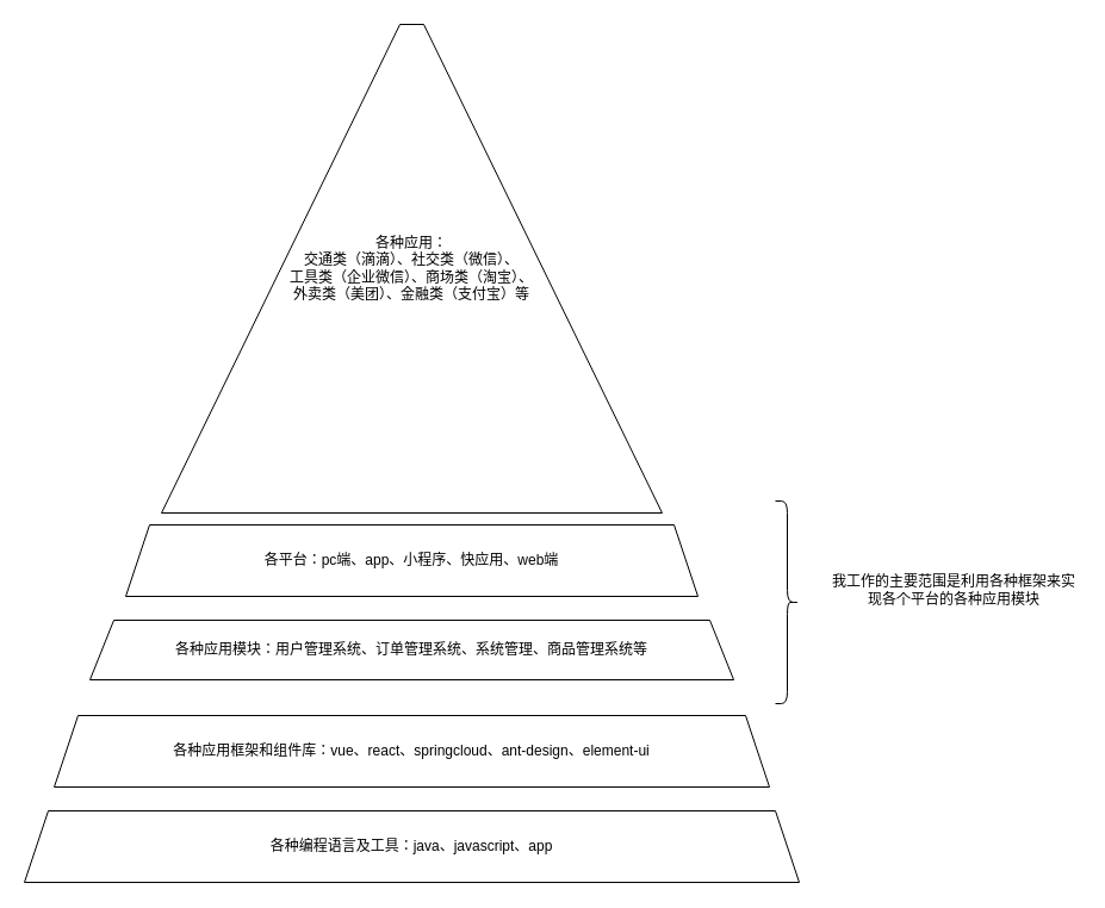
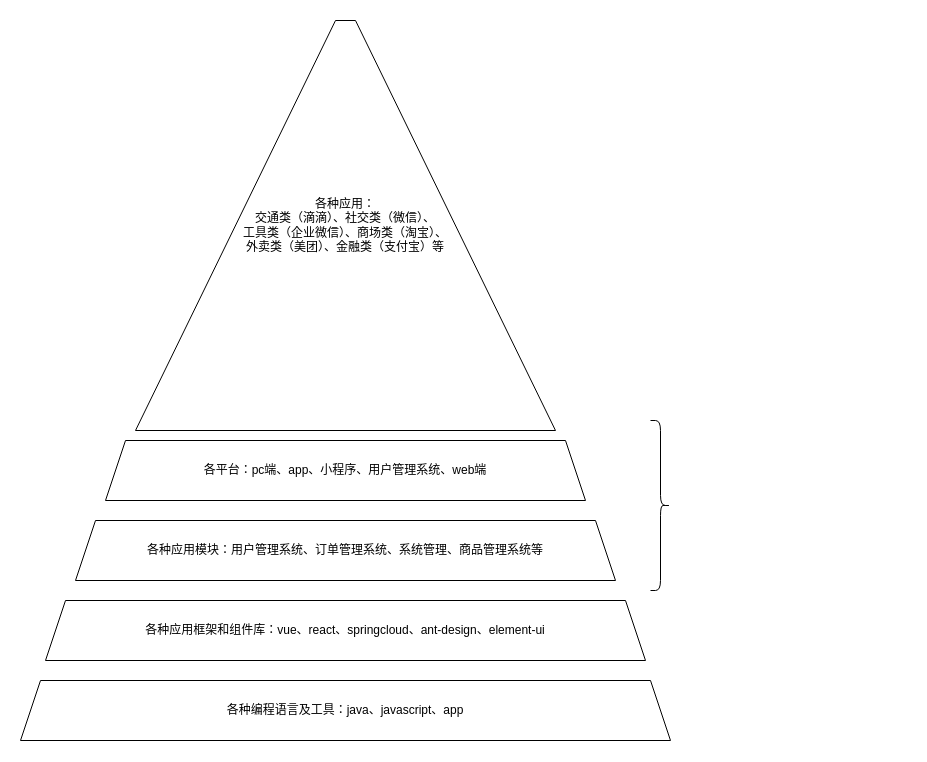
  <mxCell id="0" />
  <mxCell id="1" parent="0" />
  <mxCell id="2" value="各种编程语言及工具：java、javascript、app" style="shape=trapezoid;perimeter=trapezoidPerimeter;whiteSpace=wrap;html=1;fixedSize=1;" vertex="1" parent="1"><mxGeometry x="20" y="680" width="650" height="60" as="geometry" /></mxCell>
  <mxCell id="3" value="各种应用框架和组件库：vue、react、springcloud、ant-design、element-ui" style="shape=trapezoid;perimeter=trapezoidPerimeter;whiteSpace=wrap;html=1;fixedSize=1;" vertex="1" parent="1"><mxGeometry x="45" y="600" width="600" height="60" as="geometry" /></mxCell>
- <mxCell id="4" value="各种应用模块：用户管理系统、订单管理系统、系统管理、商品管理系统等" style="shape=trapezoid;perimeter=trapezoidPerimeter;whiteSpace=wrap;html=1;fixedSize=1;" vertex="1" parent="1"><mxGeometry x="75" y="520" width="540" height="50" as="geometry" /></mxCell>
- <mxCell id="5" value="各平台：pc端、app、小程序、快应用、web端" style="shape=trapezoid;perimeter=trapezoidPerimeter;whiteSpace=wrap;html=1;fixedSize=1;" vertex="1" parent="1"><mxGeometry x="105" y="440" width="480" height="60" as="geometry" /></mxCell>
+ <mxCell id="4" value="各种应用模块：用户管理系统、订单管理系统、系统管理、商品管理系统等" style="shape=trapezoid;perimeter=trapezoidPerimeter;whiteSpace=wrap;html=1;fixedSize=1;" vertex="1" parent="1"><mxGeometry x="75" y="520" width="540" height="60" as="geometry" /></mxCell>
+ <mxCell id="5" value="各平台：pc端、app、小程序、用户管理系统、web端" style="shape=trapezoid;perimeter=trapezoidPerimeter;whiteSpace=wrap;html=1;fixedSize=1;" vertex="1" parent="1"><mxGeometry x="105" y="440" width="480" height="60" as="geometry" /></mxCell>
  <mxCell id="6" value="各种应用：&lt;br&gt;交通类（滴滴）、社交类（微信）、&lt;br&gt;工具类（企业微信）、商场类（淘宝）、&lt;br&gt;外卖类（美团）、金融类（支付宝）等" style="shape=trapezoid;perimeter=trapezoidPerimeter;whiteSpace=wrap;html=1;fixedSize=1;size=200;" vertex="1" parent="1"><mxGeometry x="135" y="20" width="420" height="410" as="geometry" /></mxCell>
  <mxCell id="7" value="" style="shape=curlyBracket;whiteSpace=wrap;html=1;rounded=1;flipH=1;" vertex="1" parent="1"><mxGeometry x="650" y="420" width="20" height="170" as="geometry" /></mxCell>
- <mxCell id="8" value="我工作的主要范围是利用各种框架来实现各个平台的各种应用模块" style="text;html=1;strokeColor=none;fillColor=none;align=center;verticalAlign=middle;whiteSpace=wrap;rounded=0;" vertex="1" parent="1"><mxGeometry x="695" y="450" width="210" height="90" as="geometry" /></mxCell>
